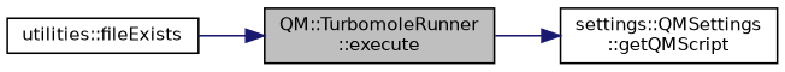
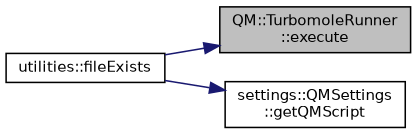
  digraph {
    rankdir=LR
    node [color=black fillcolor=white fontname=Helvetica fontsize=10 shape=record style=filled]
    edge [color=midnightblue fontname=Helvetica fontsize=10 labelfontname=Helvetica labelfontsize=10 style=solid]
    n1 [fillcolor=grey75 fontcolor=black height=0.2 label="QM::TurbomoleRunner\l::execute" width=0.4]
    n2 [height=0.2 label="settings::QMSettings\l::getQMScript" width=0.4]
    n3 [height=0.2 label="utilities::fileExists" width=0.4]
-   n1 -> n2
+   n3 -> n2
    n3 -> n1
  }
